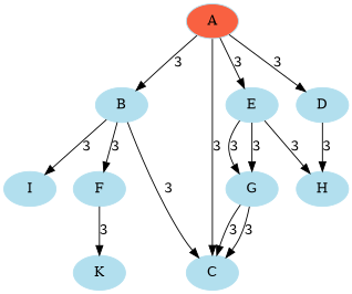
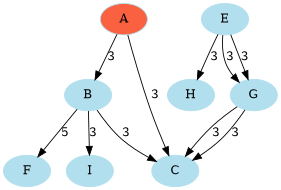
  digraph {
    node [color=lightblue2 style=filled]
    A [fillcolor="#F96141"]
    B
    C
-   D
    E
    F
    I
    H
    G
-   K
    A -> B [label=3]
    A -> C [label=3]
-   A -> D [label=3]
-   A -> E [label=3]
    B -> C [label=3]
-   B -> F [label=3]
+   B -> F [label=5]
    B -> I [label=3]
-   D -> H [label=3]
    E -> H [label=3]
    E -> G [label=3]
    E -> G [label=3]
-   F -> K [label=3]
    G -> C [label=3]
    G -> C [label=3]
  }
